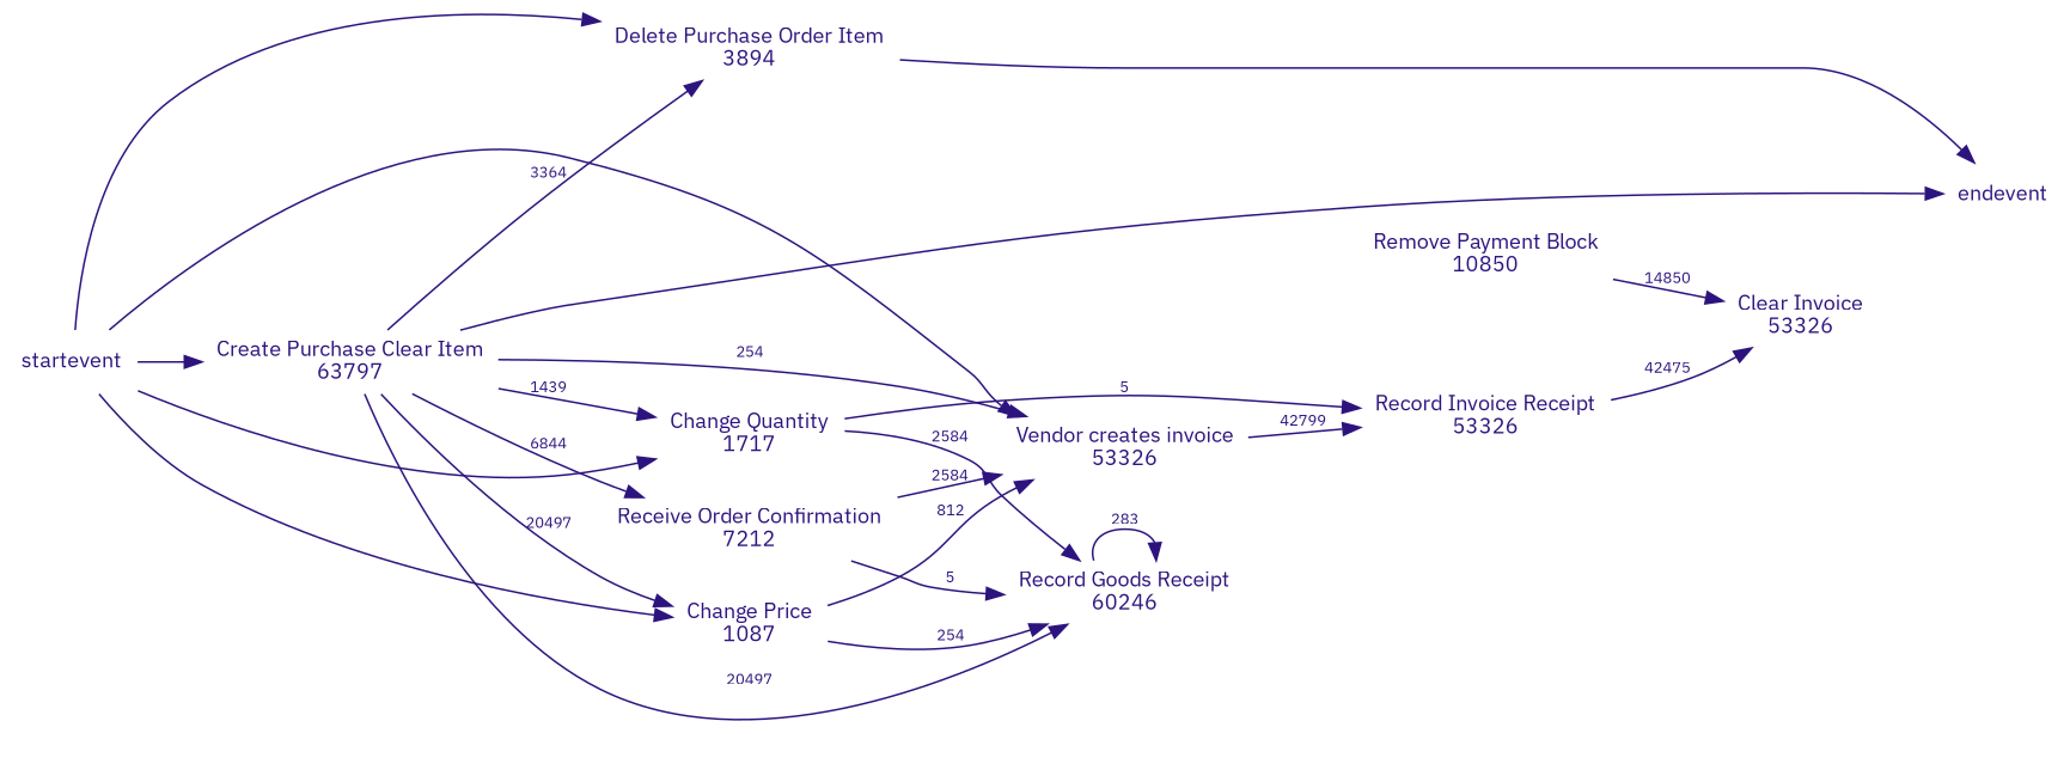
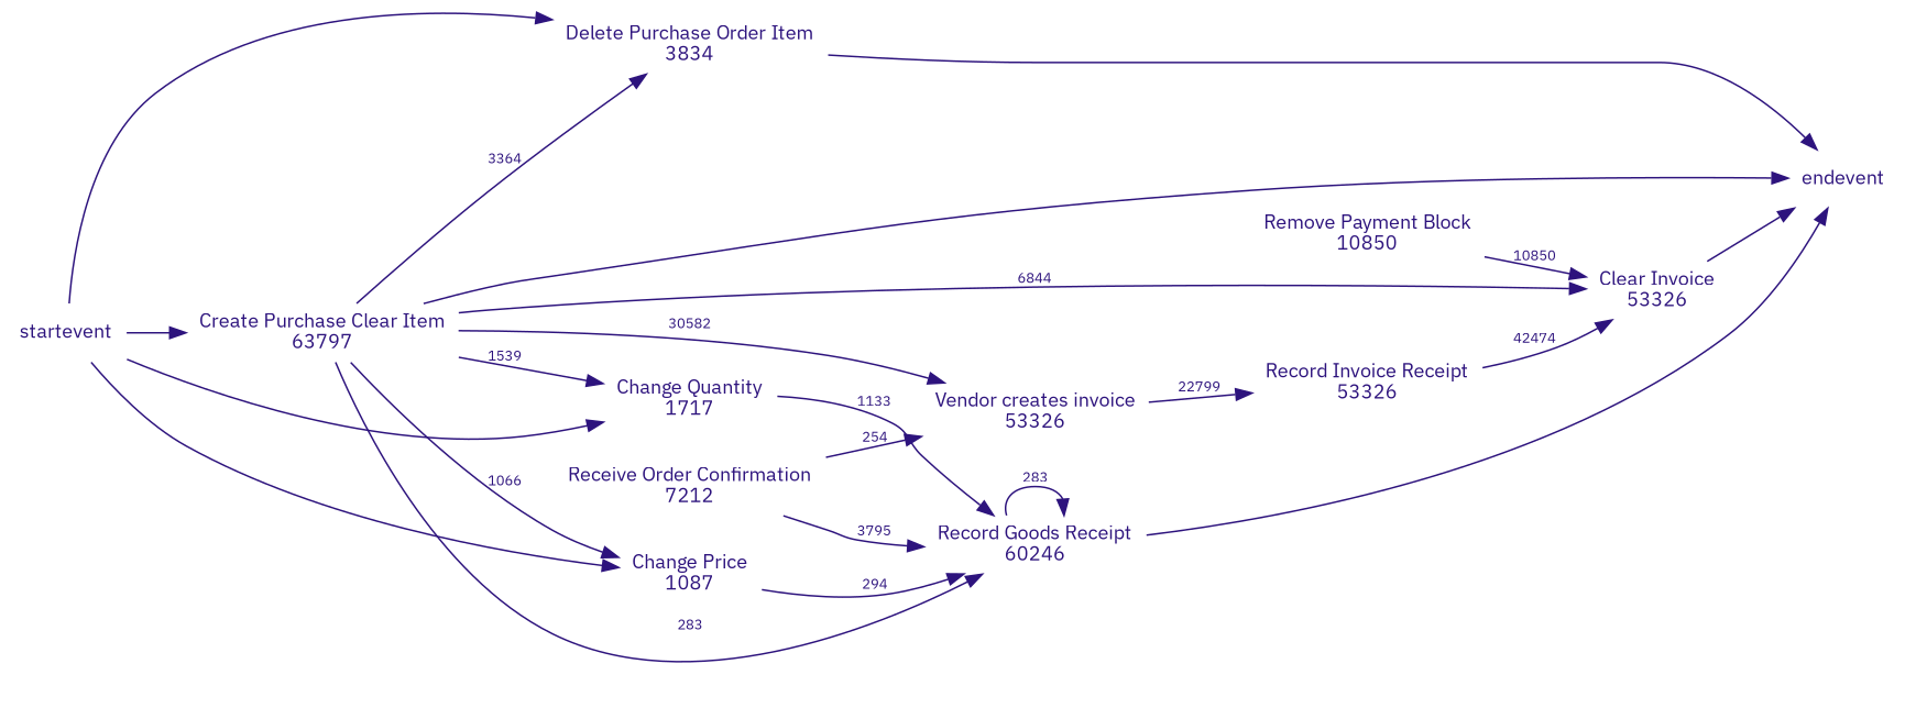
  digraph {
    fontname="IBM Plex Sans"
    rankdir=LR
    node [color="#2d137d" fontcolor="#2d137d" fontname="IBM Plex Sans" fontsize=12.0 shape=plaintext]
    edge [color="#2d137d" fontcolor="#2d137d" fontname="IBM Plex Sans" fontsize=9.0]
    n1 [label="Create Purchase Clear Item\n63797"]
    n2 [label="Receive Order Confirmation\n7212"]
    n3 [label="Record Goods Receipt\n60246"]
    n4 [label="Vendor creates invoice\n53326"]
    n5 [label="Change Quantity\n1717"]
    n6 [label="Change Price\n1087"]
-   n7 [label="Delete Purchase Order Item\n3894"]
+   n7 [label="Delete Purchase Order Item\n3834"]
    endevent
    n9 [label="Record Invoice Receipt\n53326"]
    n10 [label="Remove Payment Block\n10850"]
    n11 [label="Clear Invoice\n53326"]
    startevent
-   n1 -> n2 [label=6844]
-   n1 -> n3 [label=20497]
-   n1 -> n4 [label=254]
-   n1 -> n5 [label=1439]
-   n1 -> n6 [label=20497]
+   n1 -> n11 [label=6844]
+   n1 -> n3 [label=283]
+   n1 -> n4 [label=30582]
+   n1 -> n5 [label=1539]
+   n1 -> n6 [label=1066]
    n1 -> n7 [label=3364]
    n1 -> endevent
-   n2 -> n3 [label=5]
-   n2 -> n4 [label=2584]
+   n2 -> n3 [label=3795]
+   n2 -> n4 [label=254]
    n3 -> n3 [label=283]
-   n4 -> n9 [label=42799]
-   n5 -> n3 [label=2584]
-   n5 -> n9 [label=5]
-   n6 -> n3 [label=254]
-   n6 -> n4 [label=812]
+   n3 -> endevent
+   n4 -> n9 [label=22799]
+   n5 -> n3 [label=1133]
+   n6 -> n3 [label=294]
    n7 -> endevent
-   n9 -> n11 [label=42475]
-   n10 -> n11 [label=14850]
+   n9 -> n11 [label=42474]
+   n10 -> n11 [label=10850]
+   n11 -> endevent
    startevent -> n1
-   startevent -> n4
    startevent -> n5
    startevent -> n6
    startevent -> n7
  }
